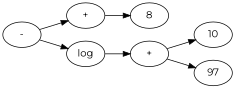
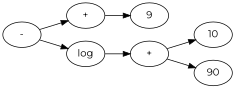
  digraph {
    fontname=Montserrat
    rankdir=LR
    node [fontname=Montserrat]
    edge [fontname=Montserrat]
    n1 [label="-"]
    n2 [label="+"]
    n3 [label=log]
-   n4 [label=8]
+   n4 [label=9]
    n5 [label="+"]
    n6 [label=10]
-   n7 [label=97]
+   n7 [label=90]
    n1 -> n2
    n1 -> n3
    n2 -> n4
    n3 -> n5
    n5 -> n6
    n5 -> n7
  }
